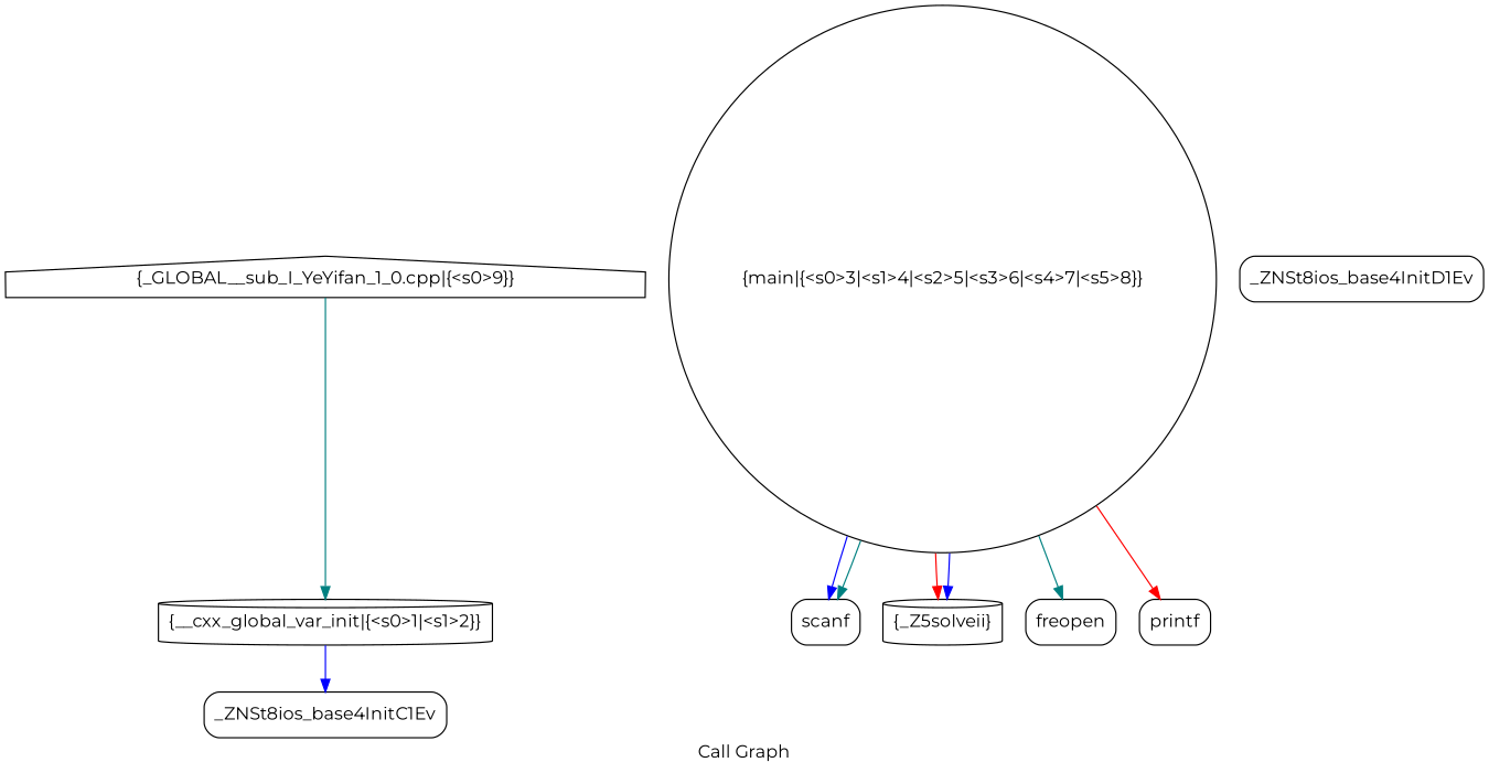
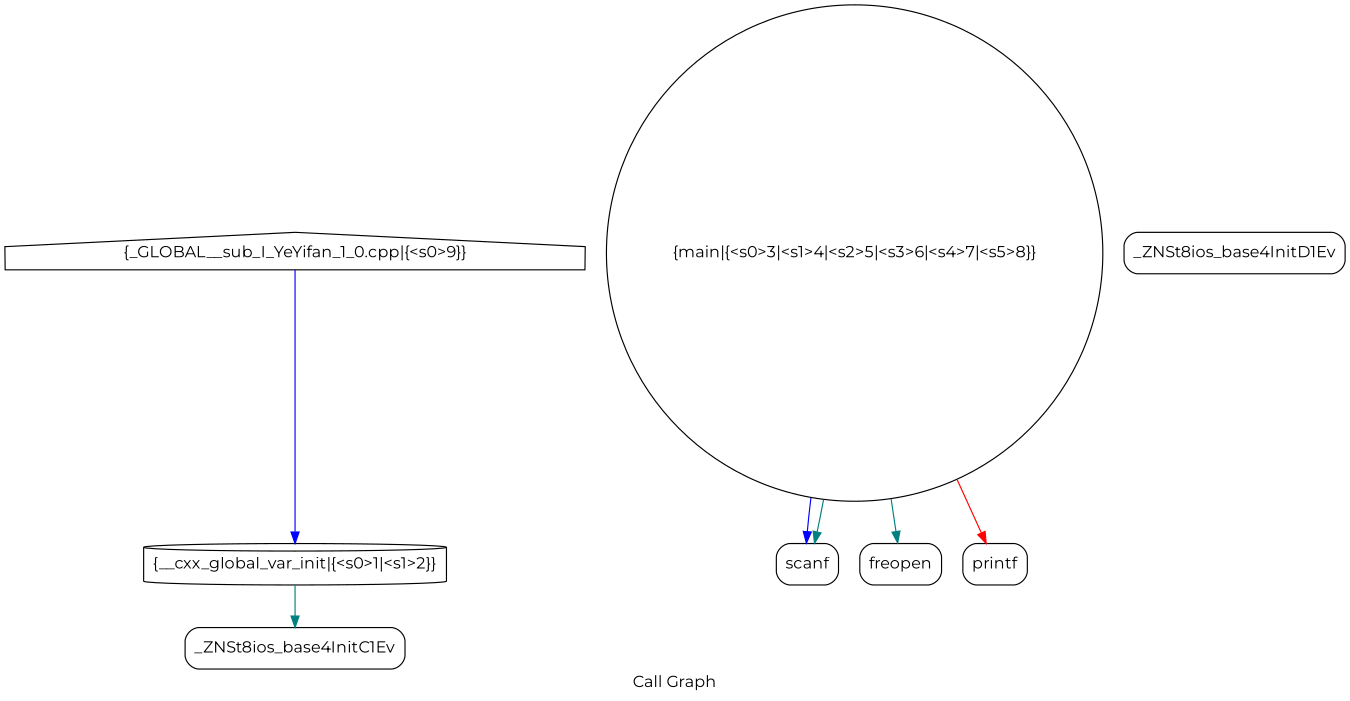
  digraph {
    fontname=Montserrat
    label="Call Graph"
    node [fontname=Montserrat shape=Mrecord]
    edge [color=teal fontname=Montserrat tailport=s0]
    n1 [label="{__cxx_global_var_init|{<s0>1|<s1>2}}" shape=cylinder]
    n2 [label="{_ZNSt8ios_base4InitC1Ev}"]
    n3 [label="{scanf}"]
    n4 [label="{_ZNSt8ios_base4InitD1Ev}"]
    n5 [label="{_GLOBAL__sub_I_YeYifan_1_0.cpp|{<s0>9}}" shape=house]
-   n6 [label="{_Z5solveii}" shape=cylinder]
    n7 [label="{freopen}"]
    n8 [label="{printf}"]
    n9 [label="{main|{<s0>3|<s1>4|<s2>5|<s3>6|<s4>7|<s5>8}}" shape=circle]
-   n1 -> n2 [color=blue]
-   n5 -> n1
+   n1 -> n2
+   n5 -> n1 [color=blue]
    n9 -> n3 [color=blue tailport=s1]
    n9 -> n3 [tailport=s2]
-   n9 -> n6 [color=red tailport=s3]
-   n9 -> n6 [color=blue tailport=s4]
    n9 -> n7
    n9 -> n8 [color=red tailport=s5]
  }
